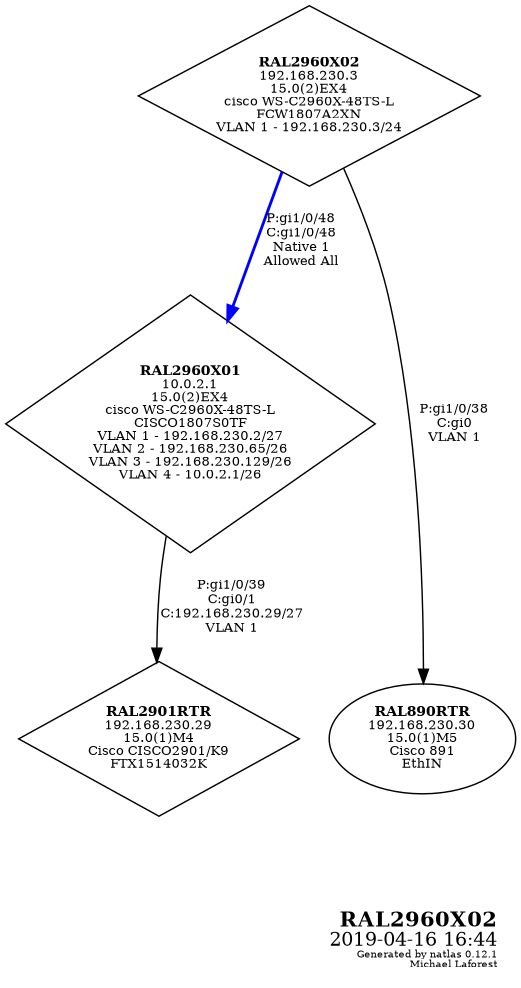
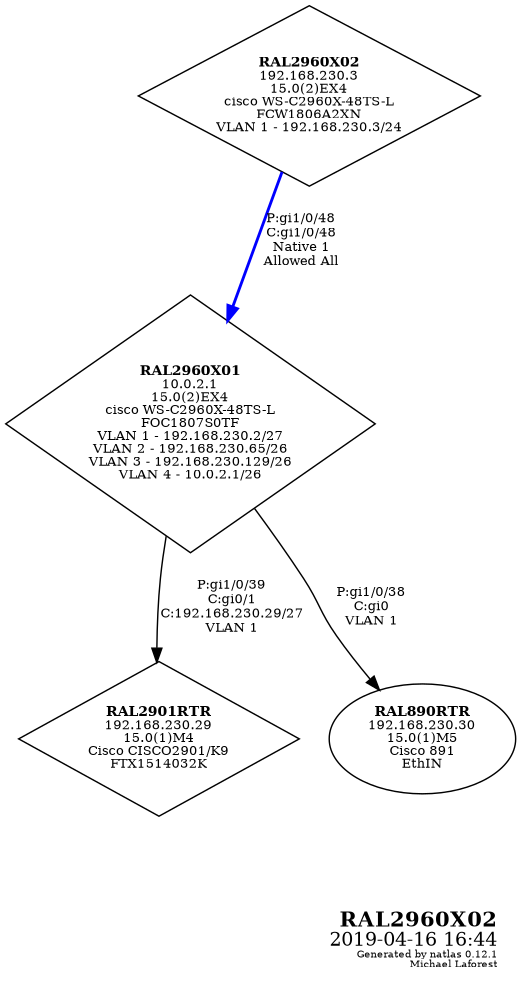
  graph {
    fontname="DejaVu Serif"
    fontsize=10
    label=<<table border="0"><tr><td balign="right"><font point-size="15"><b>RAL2960X02</b></font><br /><font point-size="13">2019-04-16 16:44</font><br /><font point-size="7">Generated by natlas 0.12.1<br />Michael Laforest</font><br /></td></tr></table>>
    labeljust=r
    labelloc=b
    node [fontname="DejaVu Serif" fontsize=9 peripheries=1 shape=diamond style=solid]
    edge [color=black dir=forward fontname="DejaVu Serif" fontsize=9 labeljust=l style=solid]
-   n1 [height=1.75 label=<<font point-size="10"><b>RAL2960X02</b></font><br />192.168.230.3<br />15.0(2)EX4<br />cisco WS-C2960X-48TS-L<br />FCW1807A2XN<br />VLAN 1 - 192.168.230.3/24<br />> width=3.3056]
-   n2 [height=2.5 label=<<font point-size="10"><b>RAL2960X01</b></font><br />10.0.2.1<br />15.0(2)EX4<br />cisco WS-C2960X-48TS-L<br />CISCO1807S0TF<br />VLAN 1 - 192.168.230.2/27<br />VLAN 2 - 192.168.230.65/26<br />VLAN 3 - 192.168.230.129/26<br />VLAN 4 - 10.0.2.1/26<br />> width=3.5556]
+   n1 [height=1.75 label=<<font point-size="10"><b>RAL2960X02</b></font><br />192.168.230.3<br />15.0(2)EX4<br />cisco WS-C2960X-48TS-L<br />FCW1806A2XN<br />VLAN 1 - 192.168.230.3/24<br />> width=3.3056]
+   n2 [height=2.5 label=<<font point-size="10"><b>RAL2960X01</b></font><br />10.0.2.1<br />15.0(2)EX4<br />cisco WS-C2960X-48TS-L<br />FOC1807S0TF<br />VLAN 1 - 192.168.230.2/27<br />VLAN 2 - 192.168.230.65/26<br />VLAN 3 - 192.168.230.129/26<br />VLAN 4 - 10.0.2.1/26<br />> width=3.5556]
    n3 [height=1.0607 label=<<font point-size="10"><b>RAL890RTR</b></font><br />192.168.230.30<br />15.0(1)M5<br />Cisco 891<br />EthIN<br />> shape=ellipse width=1.4928]
    n4 [height=1.5 label=<<font point-size="10"><b>RAL2901RTR</b></font><br />192.168.230.29<br />15.0(1)M4<br />Cisco CISCO2901/K9<br />FTX1514032K<br />> width=2.7222]
    n1 -- n2 [color=blue label="P:gi1/0/48\nC:gi1/0/48\nNative 1\nAllowed All" style=bold]
-   n1 -- n3 [label="P:gi1/0/38\nC:gi0\nVLAN 1"]
+   n2 -- n3 [label="P:gi1/0/38\nC:gi0\nVLAN 1"]
    n2 -- n4 [label="P:gi1/0/39\nC:gi0/1\nC:192.168.230.29/27\nVLAN 1"]
  }
